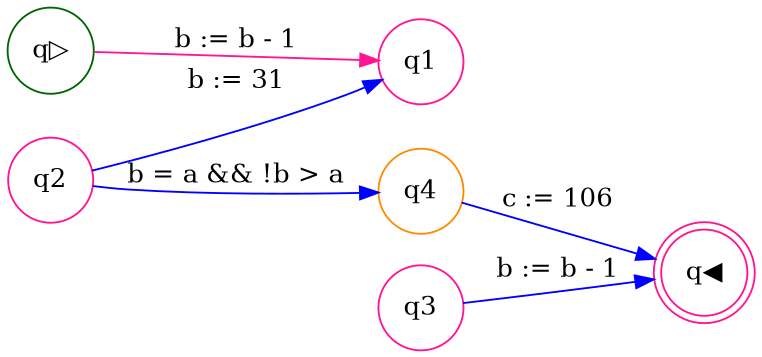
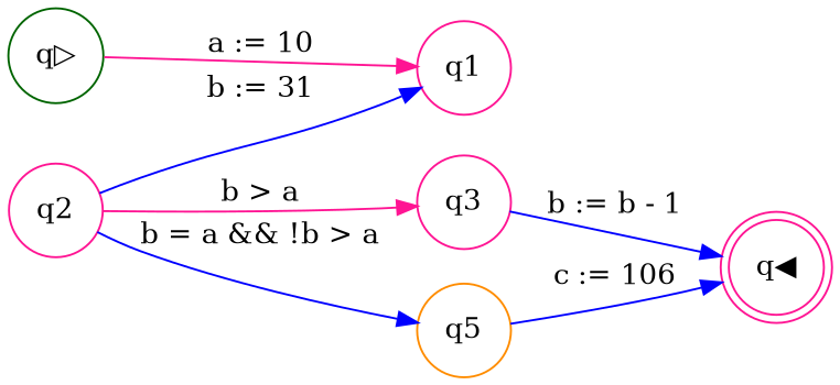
  digraph {
    rankdir=LR
    node [color=deeppink shape=circle]
    edge [color=blue]
    "q▷" [color=darkgreen]
    q1
    "q◀" [shape=doublecircle]
    q2
    q3
-   q4 [color=darkorange]
-   "q▷" -> q1 [color=deeppink label="b := b - 1"]
+   q4 [color=darkorange label=q5]
+   "q▷" -> q1 [color=deeppink label="a := 10"]
    q2 -> q1 [label="b := 31"]
+   q2 -> q3 [color=deeppink label="b > a"]
    q2 -> q4 [label="b = a && !b > a"]
    q3 -> "q◀" [label="b := b - 1"]
    q4 -> "q◀" [label="c := 106"]
  }
